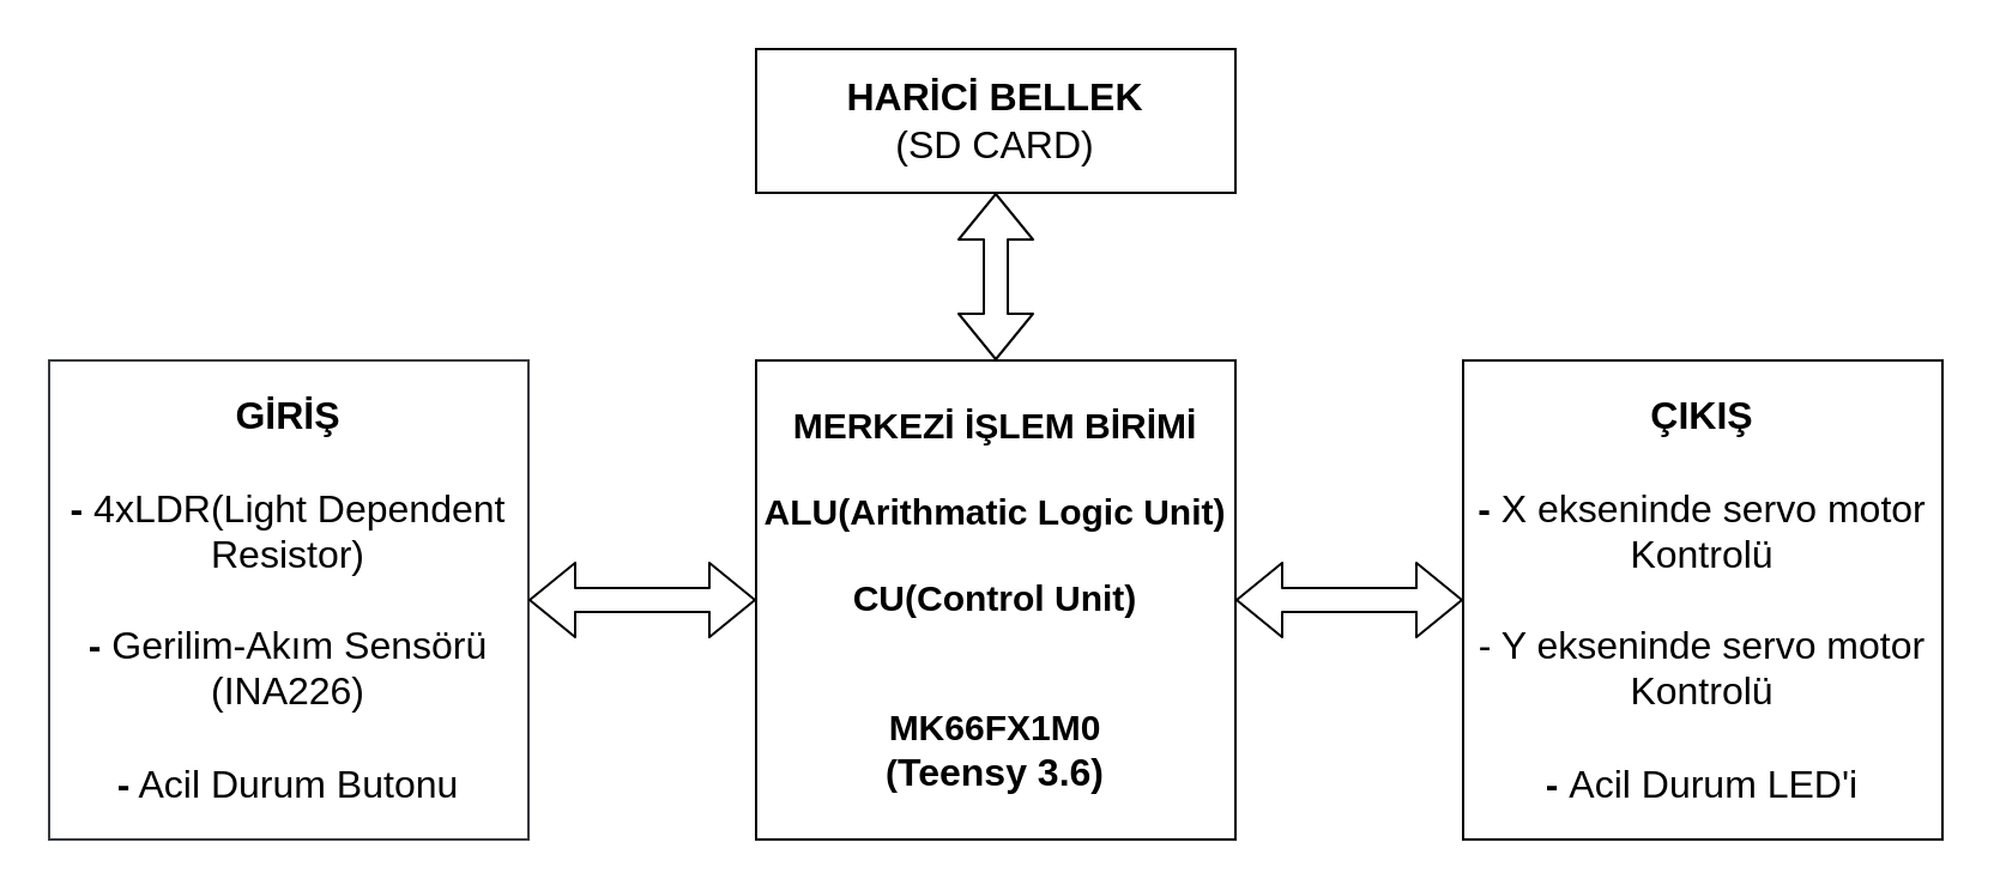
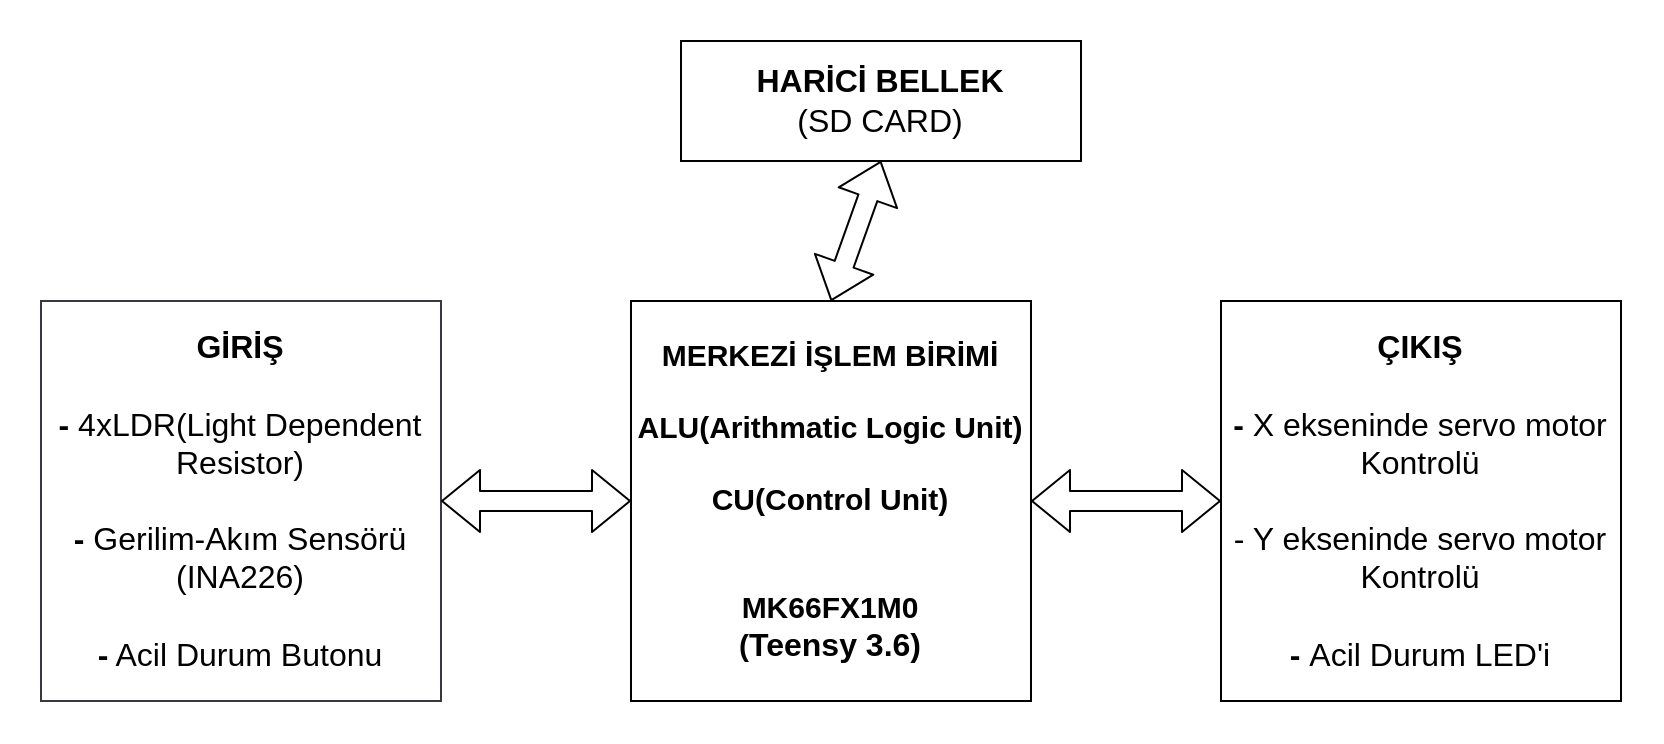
  <mxCell id="0" />
  <mxCell id="1" parent="0" />
  <mxCell id="2" value="&lt;font style=&quot;font-size: 15px&quot;&gt;&lt;b&gt;MERKEZİ İŞLEM BİRİMİ&lt;br&gt;&lt;/b&gt;&lt;br&gt;&lt;b&gt;ALU(Arithmatic Logic Unit)&lt;br&gt;&lt;br&gt;CU(Control Unit)&lt;br&gt;&lt;/b&gt;&lt;br&gt;&lt;br&gt;&lt;b&gt;&lt;font style=&quot;font-size: 15px&quot;&gt;MK66FX1M0&lt;br&gt;&lt;span style=&quot;background-color: rgb(255 , 255 , 255)&quot;&gt;(&lt;/span&gt;&lt;/font&gt;&lt;/b&gt;&lt;span style=&quot;font-family: &amp;#34;arial&amp;#34; , &amp;#34;helvetica&amp;#34; , sans-serif ; font-size: medium ; background-color: rgb(255 , 255 , 255)&quot;&gt;&lt;b&gt;Teensy 3.6)&lt;/b&gt;&lt;/span&gt;&lt;b&gt;&lt;font style=&quot;font-size: 15px&quot;&gt;&lt;br&gt;&lt;/font&gt;&lt;/b&gt;&lt;/font&gt;" style="whiteSpace=wrap;html=1;aspect=fixed;fillColor=#FFFFFF;" vertex="1" parent="1"><mxGeometry x="315" y="150" width="200" height="200" as="geometry" /></mxCell>
  <mxCell id="3" value="&lt;div&gt;&lt;b style=&quot;font-size: 16px&quot;&gt;GİRİŞ&lt;/b&gt;&lt;/div&gt;&lt;font&gt;&lt;div&gt;&lt;span style=&quot;font-size: 16px&quot;&gt;&lt;br&gt;&lt;/span&gt;&lt;/div&gt;&lt;span style=&quot;font-size: 16px&quot;&gt;&lt;div&gt;&lt;b&gt;-&lt;/b&gt; 4xLDR(Light Dependent Resistor)&lt;/div&gt;&lt;div&gt;&lt;br&gt;&lt;/div&gt;&lt;/span&gt;&lt;span style=&quot;font-size: 16px&quot;&gt;&lt;div&gt;&lt;b&gt;-&amp;nbsp;&lt;/b&gt;Gerilim-Akım Sensörü (INA226)&lt;/div&gt;&lt;div&gt;&lt;br&gt;&lt;/div&gt;&lt;div&gt;&lt;b&gt;-&lt;/b&gt; Acil Durum Butonu&lt;/div&gt;&lt;/span&gt;&lt;/font&gt;" style="whiteSpace=wrap;html=1;aspect=fixed;align=center;strokeColor=#36393D;fillColor=#FFFFFF;" vertex="1" parent="1"><mxGeometry x="20" y="150" width="200" height="200" as="geometry" /></mxCell>
  <mxCell id="4" value="&lt;font style=&quot;font-size: 16px&quot;&gt;&lt;b&gt;ÇIKIŞ&lt;/b&gt;&lt;br&gt;&lt;br&gt;&lt;div&gt;&lt;span&gt;&lt;b&gt;- &lt;/b&gt;X ekseninde servo motor Kontrolü&lt;/span&gt;&lt;/div&gt;&lt;div&gt;&lt;/div&gt;&lt;span&gt;&lt;br&gt;- Y ekseninde servo motor Kontrolü&lt;/span&gt;&lt;div&gt;&lt;span&gt;&lt;br&gt;&lt;/span&gt;&lt;/div&gt;&lt;div&gt;&lt;span&gt;&lt;b&gt;- &lt;/b&gt;Acil Durum LED'i&lt;/span&gt;&lt;/div&gt;&lt;/font&gt;" style="whiteSpace=wrap;html=1;aspect=fixed;align=center;" vertex="1" parent="1"><mxGeometry x="610" y="150" width="200" height="200" as="geometry" /></mxCell>
- <mxCell id="5" value="&lt;font style=&quot;font-size: 16px&quot;&gt;&lt;b&gt;&lt;font style=&quot;font-size: 16px&quot;&gt;HARİCİ BELLEK&lt;/font&gt;&lt;/b&gt;&lt;br&gt;(SD CARD)&lt;/font&gt;" style="rounded=0;whiteSpace=wrap;html=1;fillColor=#FFFFFF;" vertex="1" parent="1"><mxGeometry x="315" y="20" width="200" height="60" as="geometry" /></mxCell>
+ <mxCell id="5" value="&lt;font style=&quot;font-size: 16px&quot;&gt;&lt;b&gt;&lt;font style=&quot;font-size: 16px&quot;&gt;HARİCİ BELLEK&lt;/font&gt;&lt;/b&gt;&lt;br&gt;(SD CARD)&lt;/font&gt;" style="rounded=0;whiteSpace=wrap;html=1;fillColor=#FFFFFF;" vertex="1" parent="1"><mxGeometry x="340" y="20" width="200" height="60" as="geometry" /></mxCell>
  <mxCell id="6" value="" style="shape=flexArrow;endArrow=classic;startArrow=classic;html=1;entryX=0.5;entryY=1;entryDx=0;entryDy=0;exitX=0.5;exitY=0;exitDx=0;exitDy=0;" edge="1" parent="1" source="2" target="5"><mxGeometry width="50" height="50" relative="1" as="geometry"><mxPoint x="250" y="140" as="sourcePoint" /><mxPoint x="300" y="90" as="targetPoint" /></mxGeometry></mxCell>
  <mxCell id="7" value="" style="shape=flexArrow;endArrow=classic;startArrow=classic;html=1;entryX=0;entryY=0.5;entryDx=0;entryDy=0;exitX=1;exitY=0.5;exitDx=0;exitDy=0;" edge="1" parent="1" source="2" target="4"><mxGeometry width="50" height="50" relative="1" as="geometry"><mxPoint x="560" y="270" as="sourcePoint" /><mxPoint x="560" y="200" as="targetPoint" /></mxGeometry></mxCell>
  <mxCell id="8" value="" style="shape=flexArrow;endArrow=classic;startArrow=classic;html=1;entryX=0;entryY=0.5;entryDx=0;entryDy=0;exitX=1;exitY=0.5;exitDx=0;exitDy=0;" edge="1" parent="1" source="3" target="2"><mxGeometry width="50" height="50" relative="1" as="geometry"><mxPoint x="260" y="160" as="sourcePoint" /><mxPoint x="260" y="90" as="targetPoint" /></mxGeometry></mxCell>
